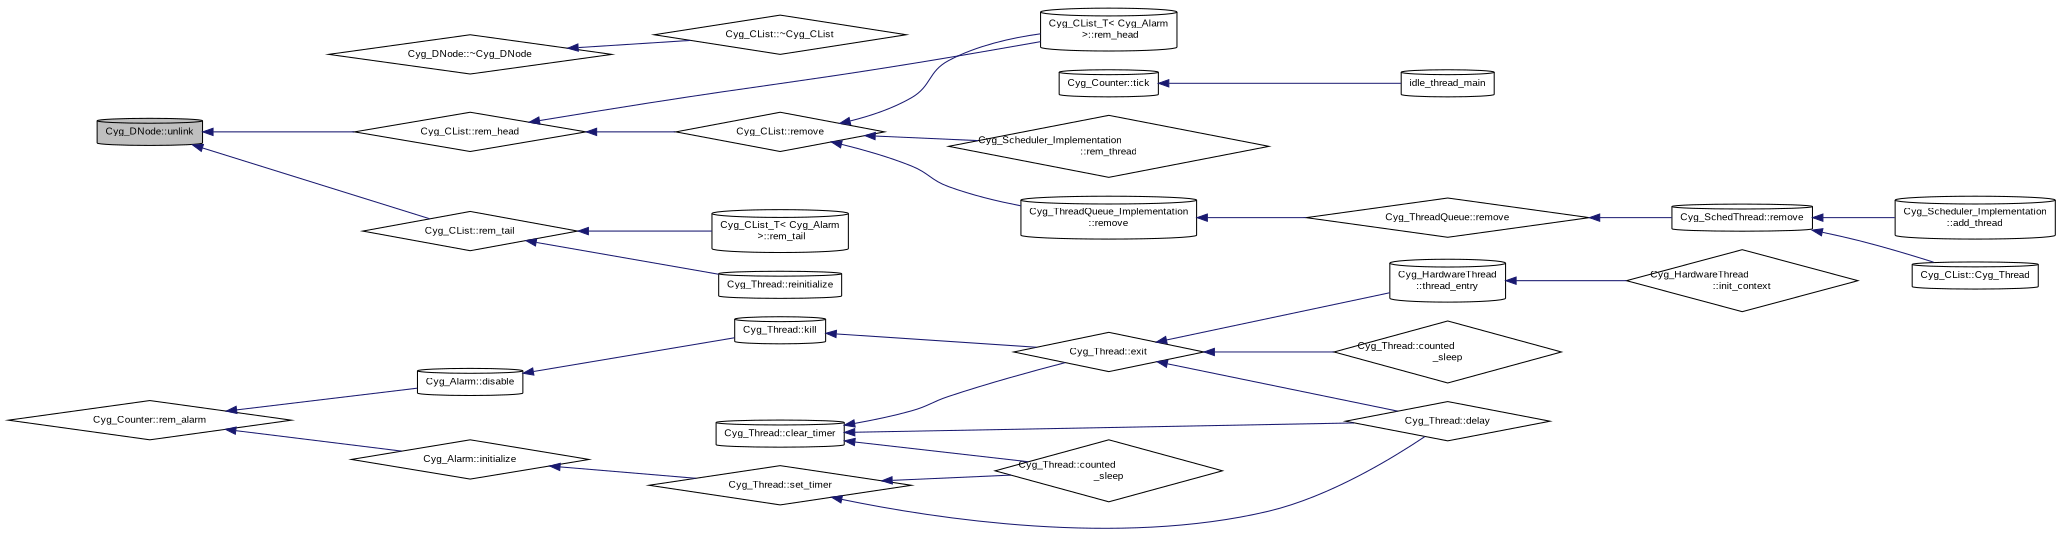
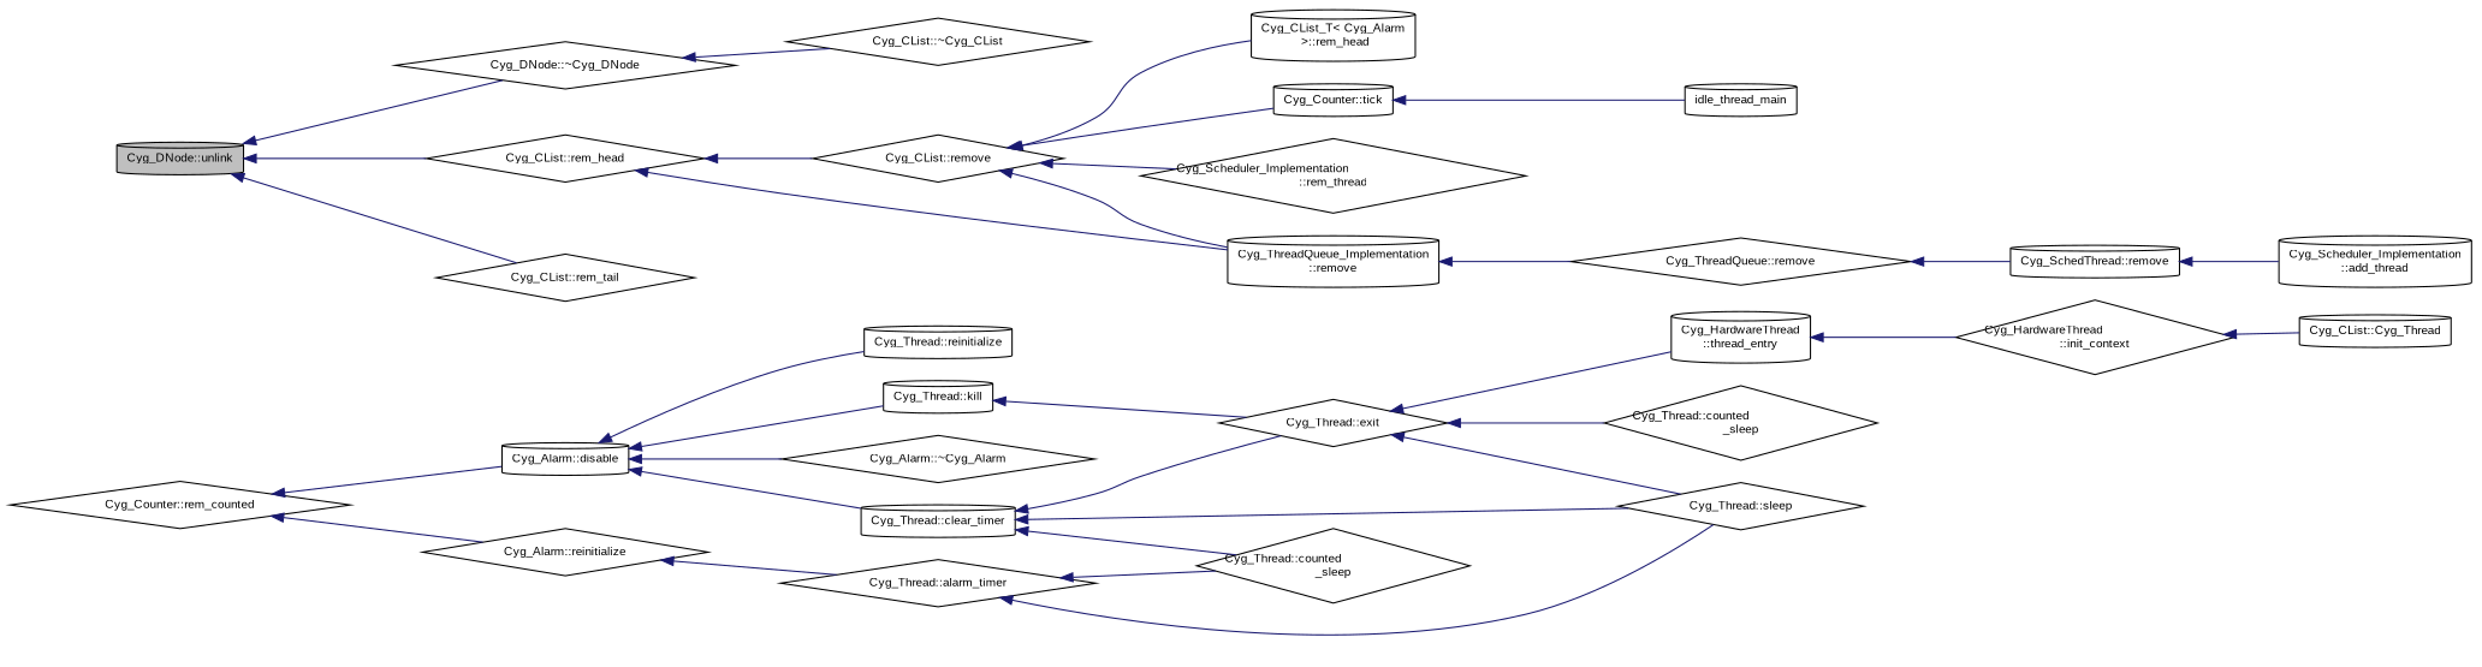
  digraph {
    fontname="Liberation Sans"
    rankdir=LR
    node [color=black fillcolor=white fontname="Liberation Sans" fontsize=10 shape=diamond style=filled]
    edge [color=midnightblue dir=back fontname="Liberation Sans" fontsize=10 labelfontname=Helvetica labelfontsize=10 style=solid]
    n1 [fillcolor=grey75 fontcolor=black height=0.2 label="Cyg_DNode::unlink" shape=cylinder width=0.4]
    n2 [height=0.2 label="Cyg_CList::rem_head" width=0.4]
    n3 [height=0.2 label="Cyg_CList::rem_tail" width=0.4]
    n4 [height=0.2 label="Cyg_DNode::~Cyg_DNode" width=0.4]
    n5 [height=0.2 label="Cyg_CList_T\< Cyg_Alarm\l \>::rem_head" shape=cylinder width=0.4]
    n6 [height=0.2 label="Cyg_CList::remove" width=0.4]
-   n7 [height=0.2 label="Cyg_CList_T\< Cyg_Alarm\l \>::rem_tail" shape=cylinder width=0.4]
    n8 [height=0.2 label="Cyg_CList::~Cyg_CList" width=0.4]
    n9 [height=0.2 label="Cyg_Scheduler_Implementation\l::rem_thread" width=0.4]
    n10 [height=0.2 label="Cyg_ThreadQueue_Implementation\l::remove" shape=cylinder width=0.4]
    n11 [height=0.2 label="Cyg_Counter::tick" shape=cylinder width=0.4]
-   n12 [height=0.2 label="Cyg_Counter::rem_alarm" width=0.4]
+   n12 [height=0.2 label="Cyg_Counter::rem_counted" width=0.4]
    n13 [height=0.2 label="Cyg_Alarm::disable" shape=cylinder width=0.4]
-   n14 [height=0.2 label="Cyg_Alarm::initialize" width=0.4]
+   n14 [height=0.2 label="Cyg_Alarm::reinitialize" width=0.4]
    n15 [height=0.2 label="Cyg_ThreadQueue::remove" width=0.4]
    n16 [height=0.2 label=idle_thread_main shape=cylinder width=0.4]
    n17 [height=0.2 label="Cyg_Thread::clear_timer" shape=cylinder width=0.4]
    n18 [height=0.2 label="Cyg_Thread::kill" shape=cylinder width=0.4]
    n19 [height=0.2 label="Cyg_Thread::reinitialize" shape=cylinder width=0.4]
-   n21 [height=0.2 label="Cyg_Thread::set_timer" width=0.4]
+   n20 [height=0.2 label="Cyg_Alarm::~Cyg_Alarm" width=0.4]
+   n21 [height=0.2 label="Cyg_Thread::alarm_timer" width=0.4]
    n22 [height=0.2 label="Cyg_Thread::counted\l_sleep" width=0.4]
    n23 [height=0.2 label="Cyg_Thread::exit" width=0.4]
-   n24 [height=0.2 label="Cyg_Thread::delay" width=0.4]
+   n24 [height=0.2 label="Cyg_Thread::sleep" width=0.4]
    n25 [height=0.2 label="Cyg_HardwareThread\l::thread_entry" shape=cylinder width=0.4]
    n26 [height=0.2 label="Cyg_Thread::counted\l_sleep" width=0.4]
    n27 [height=0.2 label="Cyg_HardwareThread\l::init_context" width=0.4]
    n28 [height=0.2 label="Cyg_CList::Cyg_Thread" shape=cylinder width=0.4]
    n29 [height=0.2 label="Cyg_SchedThread::remove" shape=cylinder width=0.4]
    n30 [height=0.2 label="Cyg_Scheduler_Implementation\l::add_thread" shape=cylinder width=0.4]
    n1 -> n2
    n1 -> n3
-   n2 -> n5
+   n1 -> n4
+   n2 -> n10
    n2 -> n6
-   n3 -> n7
    n4 -> n8
    n6 -> n5
    n6 -> n9
    n6 -> n10
+   n6 -> n11
    n10 -> n15
    n11 -> n16
    n12 -> n13
    n12 -> n14
+   n13 -> n17
    n13 -> n18
-   n3 -> n19
+   n13 -> n19
+   n13 -> n20
    n14 -> n21
    n15 -> n29
    n17 -> n22
    n17 -> n23
    n17 -> n24
    n18 -> n23
    n21 -> n22
    n21 -> n24
    n23 -> n24
    n23 -> n25
    n23 -> n26
    n25 -> n27
-   n29 -> n28
+   n27 -> n28
    n29 -> n30
  }
